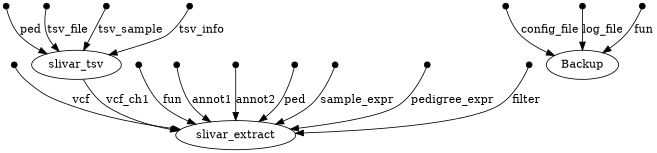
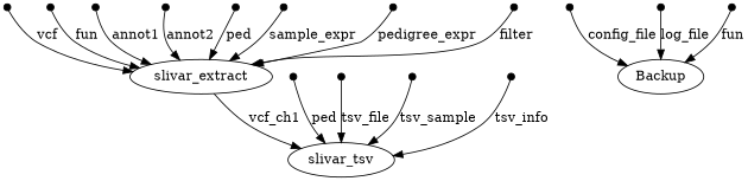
  digraph {
    node [fixedsize=true shape=point]
    p1 [width=0.1]
    n2 [label=slivar_extract fixedsize="" shape=""]
    n3 [label=slivar_tsv fixedsize="" shape=""]
    p2 [width=0.1]
    p3 [width=0.1]
    p4 [width=0.1]
    p5 [width=0.1]
    p6 [width=0.1]
    p7 [width=0.1]
    p8 [width=0.1]
    p10 [width=0.1]
    p11 [width=0.1]
    p12 [width=0.1]
    p13 [width=0.1]
    p16 [width=0.1]
    n16 [label=Backup fixedsize="" shape=""]
    p17 [width=0.1]
    p18 [width=0.1]
    p1 -> n2 [label=vcf]
-   n3 -> n2 [label=vcf_ch1]
+   n2 -> n3 [label=vcf_ch1]
    p2 -> n2 [label=fun]
    p3 -> n2 [label=annot1]
    p4 -> n2 [label=annot2]
    p5 -> n2 [label=ped]
    p6 -> n2 [label=sample_expr]
    p7 -> n2 [label=pedigree_expr]
    p8 -> n2 [label=filter]
    p10 -> n3 [label=ped]
    p11 -> n3 [label=tsv_file]
    p12 -> n3 [label=tsv_sample]
    p13 -> n3 [label=tsv_info]
    p16 -> n16 [label=config_file]
    p17 -> n16 [label=log_file]
    p18 -> n16 [label=fun]
  }
